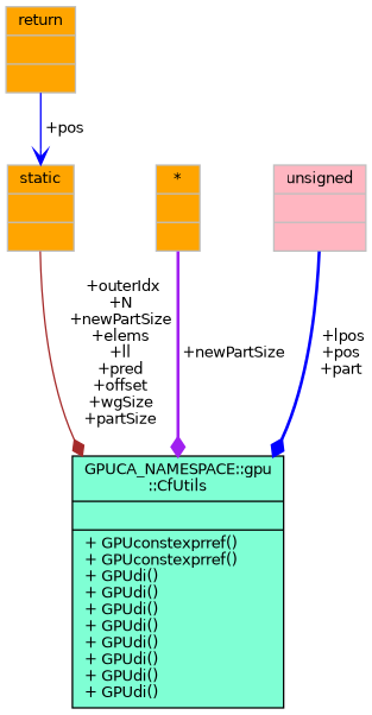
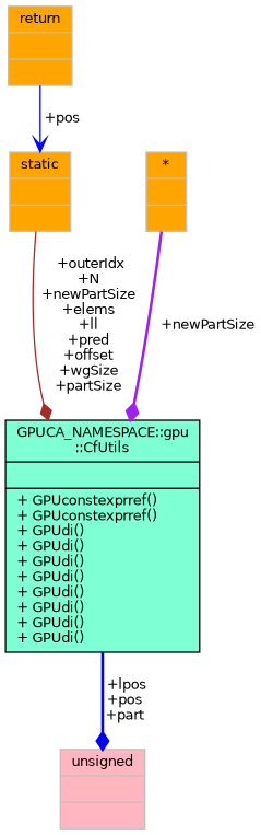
  digraph {
    node [color=grey75 fillcolor=orange fontname=Helvetica fontsize=10 shape=record style=filled]
    edge [arrowhead=diamond color=blue fontname=Helvetica fontsize=10 labelfontname=Helvetica labelfontsize=10 style=solid]
    n1 [color=black fillcolor=aquamarine fontcolor=black height=0.2 label="{GPUCA_NAMESPACE::gpu\l::CfUtils\n||+ GPUconstexprref()\l+ GPUconstexprref()\l+ GPUdi()\l+ GPUdi()\l+ GPUdi()\l+ GPUdi()\l+ GPUdi()\l+ GPUdi()\l+ GPUdi()\l+ GPUdi()\l}" width=0.4]
    n2 [height=0.2 label="{return\n||}" width=0.4]
    n3 [height=0.2 label="{static\n||}" width=0.4]
    n4 [height=0.2 label="{*\n||}" width=0.4]
    n5 [fillcolor=lightpink height=0.2 label="{unsigned\n||}" width=0.4]
    n2 -> n3 [arrowhead=vee label=" +pos"]
    n3 -> n1 [color=brown label=" +outerIdx\n+N\n+newPartSize\n+elems\n+ll\n+pred\n+offset\n+wgSize\n+partSize"]
    n4 -> n1 [color=purple label=" +newPartSize" style=bold]
-   n5 -> n1 [label=" +lpos\n+pos\n+part" style=bold]
+   n1 -> n5 [label=" +lpos\n+pos\n+part" style=bold]
  }
